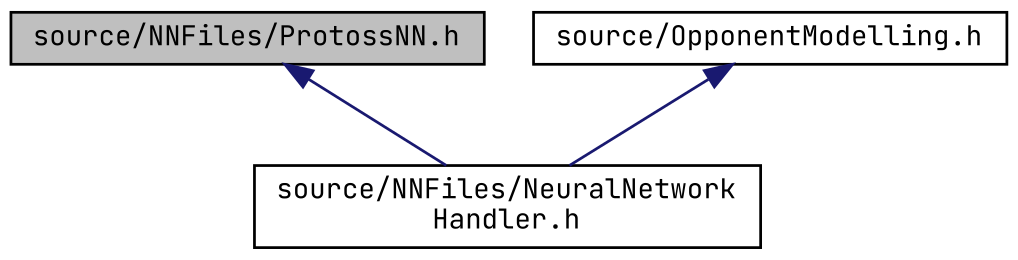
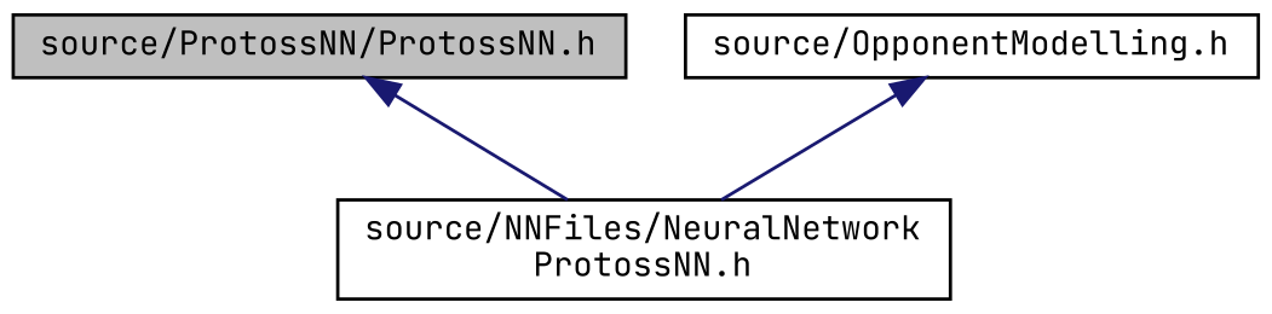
  digraph {
    fontname="JetBrains Mono"
    node [color=black fillcolor=white fontname="JetBrains Mono" fontsize=10 shape=record style=filled]
    edge [color=midnightblue dir=back fontname="JetBrains Mono" fontsize=10 labelfontname=Helvetica labelfontsize=10 style=solid]
-   n1 [fillcolor=grey75 fontcolor=black height=0.2 label="source/NNFiles/ProtossNN.h" width=0.4]
-   n2 [height=0.2 label="source/NNFiles/NeuralNetwork\lHandler.h" width=0.4]
+   n1 [fillcolor=grey75 fontcolor=black height=0.2 label="source/ProtossNN/ProtossNN.h" width=0.4]
+   n2 [height=0.2 label="source/NNFiles/NeuralNetwork\lProtossNN.h" width=0.4]
    n3 [height=0.2 label="source/OpponentModelling.h" width=0.4]
    n1 -> n2
    n3 -> n2
  }
